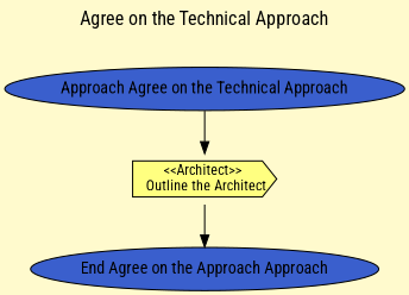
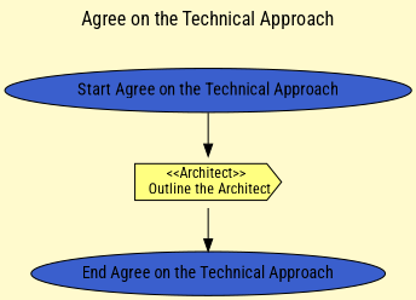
  digraph {
    bgcolor=lemonchiffon
    fontname="Roboto Condensed"
    fontsize=16
    label="Agree on the Technical Approach"
    labelloc=t
    node [fillcolor=royalblue3 fontname="Roboto Condensed" shape=ellipse style=filled]
    edge [fontname="Roboto Condensed"]
-   n1 [label="Approach Agree on the Technical Approach"]
+   n1 [label="Start Agree on the Technical Approach"]
    n2 [fillcolor="#ffff80" fontsize=12 label="<<Architect>> \n Outline the Architect" margin="0.11,0.11" shape=cds]
-   n3 [label="End Agree on the Approach Approach"]
+   n3 [label="End Agree on the Technical Approach"]
    n1 -> n2
    n2 -> n3
  }
